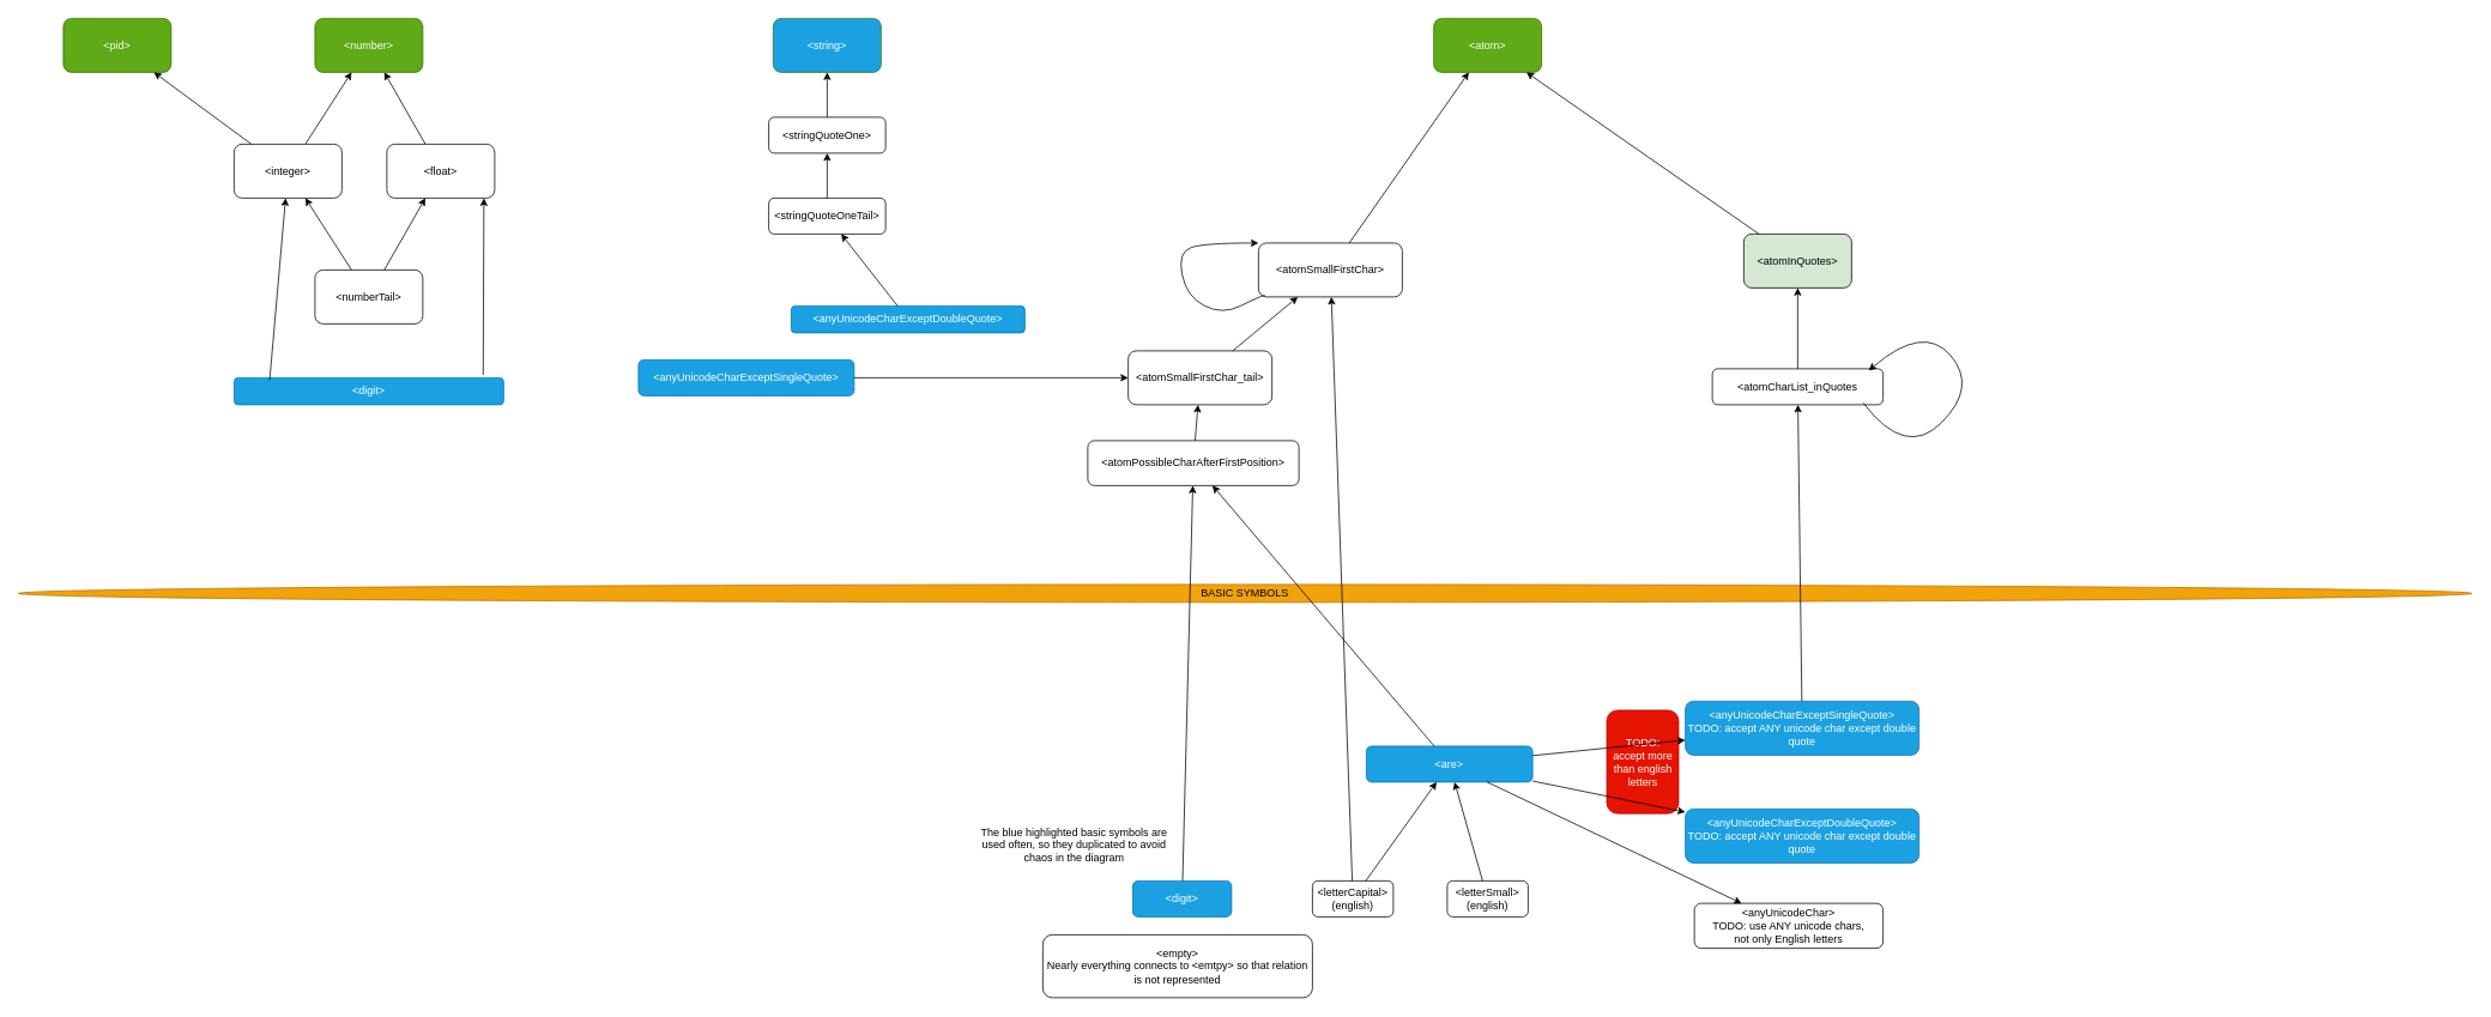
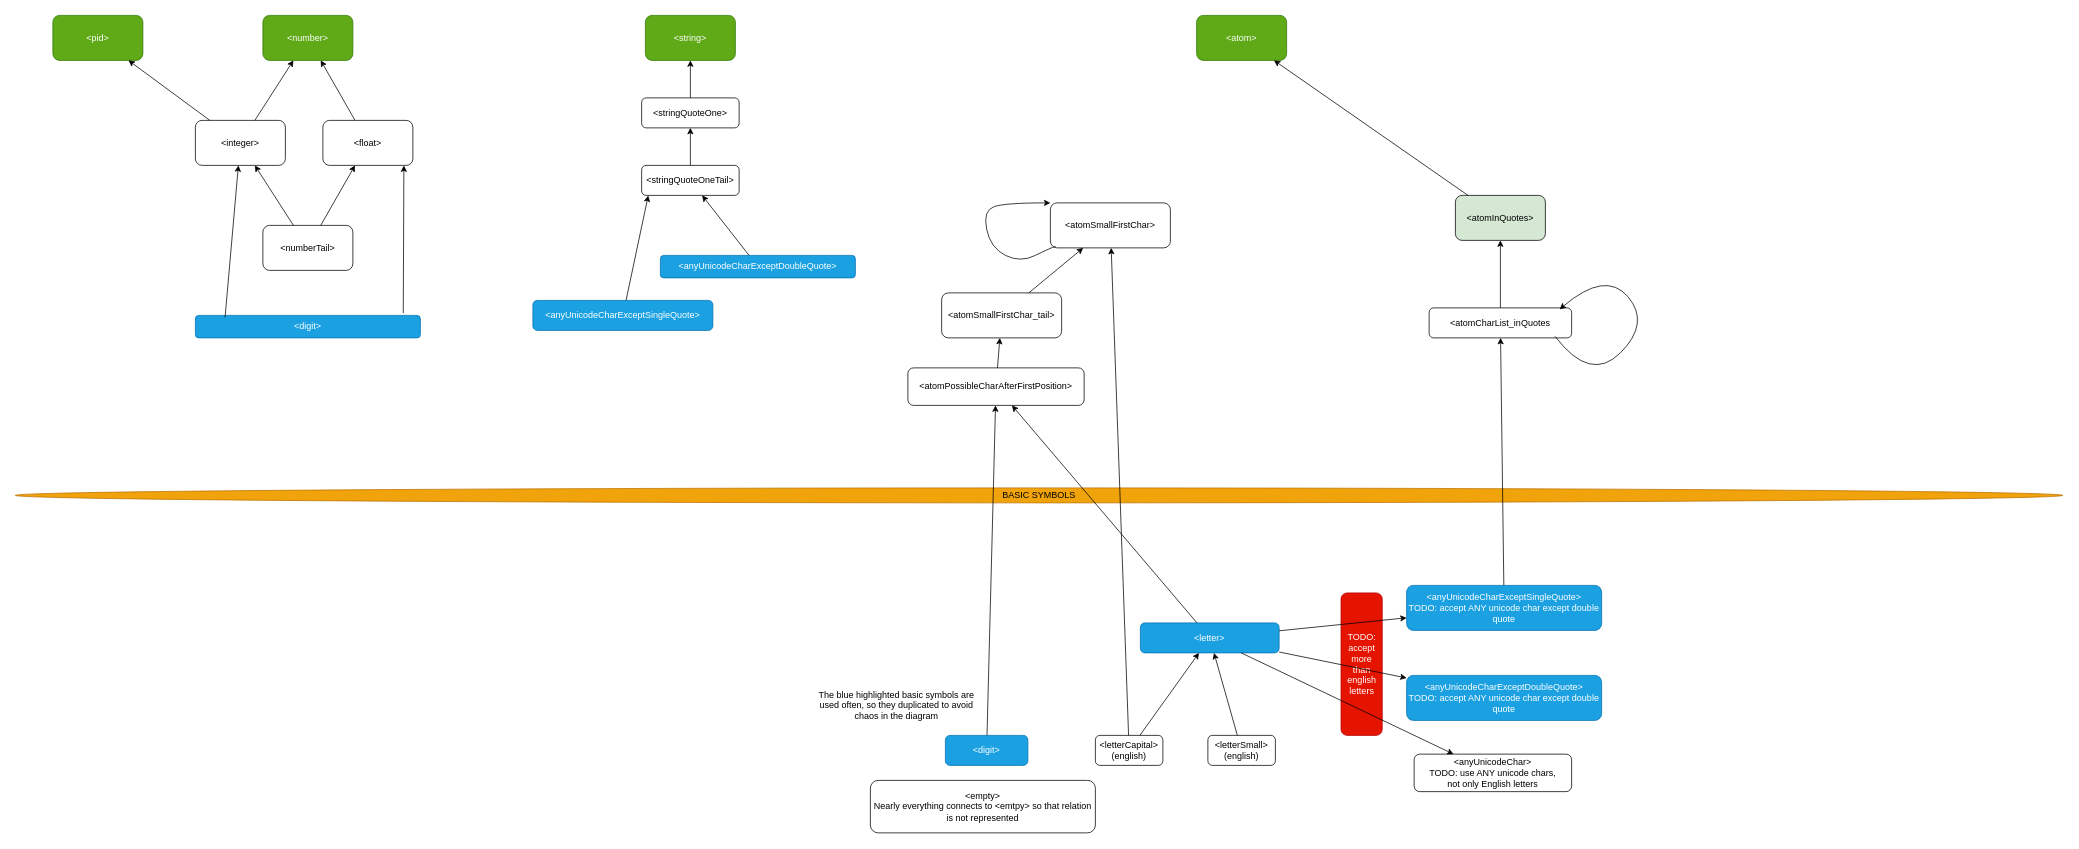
  <mxCell id="0" />
  <mxCell id="1" parent="0" />
- <mxCell id="2" value="TODO:&lt;br&gt;accept more than english letters" style="rounded=1;whiteSpace=wrap;html=1;fillColor=#e51400;fontColor=#ffffff;strokeColor=#B20000;" parent="1" vertex="1"><mxGeometry x="1787.5" y="790" width="80" height="115" as="geometry" /></mxCell>
+ <mxCell id="2" value="TODO:&lt;br&gt;accept more than english letters" style="rounded=1;whiteSpace=wrap;html=1;fillColor=#e51400;fontColor=#ffffff;strokeColor=#B20000;" parent="1" vertex="1"><mxGeometry x="1787.5" y="790" width="55" height="190" as="geometry" /></mxCell>
  <mxCell id="3" value="&amp;lt;empty&amp;gt;&lt;div&gt;Nearly everything connects to &amp;lt;emtpy&amp;gt; so that relation is not represented&lt;/div&gt;" style="rounded=1;whiteSpace=wrap;html=1;" parent="1" vertex="1"><mxGeometry x="1160" y="1040" width="300" height="70" as="geometry" /></mxCell>
  <mxCell id="4" value="BASIC SYMBOLS" style="ellipse;whiteSpace=wrap;html=1;fillColor=#f0a30a;fontColor=#000000;strokeColor=#BD7000;" parent="1" vertex="1"><mxGeometry x="20" y="650" width="2730" height="20" as="geometry" /></mxCell>
  <mxCell id="5" value="&amp;lt;digit&amp;gt;" style="rounded=1;whiteSpace=wrap;html=1;fillColor=#1ba1e2;fontColor=#ffffff;strokeColor=#006EAF;" parent="1" vertex="1"><mxGeometry x="1260" y="980" width="110" height="40" as="geometry" /></mxCell>
- <mxCell id="6" value="&amp;lt;are&amp;gt;" style="rounded=1;whiteSpace=wrap;html=1;fillColor=#1ba1e2;fontColor=#ffffff;strokeColor=#006EAF;" parent="1" vertex="1"><mxGeometry x="1520" y="830" width="185" height="40" as="geometry" /></mxCell>
+ <mxCell id="6" value="&amp;lt;letter&amp;gt;" style="rounded=1;whiteSpace=wrap;html=1;fillColor=#1ba1e2;fontColor=#ffffff;strokeColor=#006EAF;" parent="1" vertex="1"><mxGeometry x="1520" y="830" width="185" height="40" as="geometry" /></mxCell>
  <mxCell id="7" value="&amp;lt;letterCapital&amp;gt;&lt;div&gt;(english)&lt;/div&gt;" style="rounded=1;whiteSpace=wrap;html=1;" parent="1" vertex="1"><mxGeometry x="1460" y="980" width="90" height="40" as="geometry" /></mxCell>
  <mxCell id="8" value="&amp;lt;letterSmall&amp;gt;&lt;div&gt;(english)&lt;/div&gt;" style="rounded=1;whiteSpace=wrap;html=1;" parent="1" vertex="1"><mxGeometry x="1610" y="980" width="90" height="40" as="geometry" /></mxCell>
  <mxCell id="9" value="" style="endArrow=classic;html=1;rounded=0;" parent="1" source="7" target="6" edge="1"><mxGeometry width="50" height="50" relative="1" as="geometry"><mxPoint x="1355" y="1270" as="sourcePoint" /><mxPoint x="1405" y="1220" as="targetPoint" /></mxGeometry></mxCell>
  <mxCell id="10" value="" style="endArrow=classic;html=1;rounded=0;" parent="1" source="8" target="6" edge="1"><mxGeometry width="50" height="50" relative="1" as="geometry"><mxPoint x="1885" y="1190" as="sourcePoint" /><mxPoint x="1929" y="1120" as="targetPoint" /></mxGeometry></mxCell>
  <mxCell id="11" value="&amp;lt;anyUnicodeChar&amp;gt;&lt;div&gt;TODO: use ANY unicode chars,&lt;/div&gt;&lt;div&gt;not only English letters&lt;/div&gt;" style="rounded=1;whiteSpace=wrap;html=1;" parent="1" vertex="1"><mxGeometry x="1885" y="1005" width="210" height="50" as="geometry" /></mxCell>
  <mxCell id="12" value="" style="endArrow=classic;html=1;rounded=0;" parent="1" source="6" target="11" edge="1"><mxGeometry width="50" height="50" relative="1" as="geometry"><mxPoint x="1975" y="1060" as="sourcePoint" /><mxPoint x="2025" y="1010" as="targetPoint" /></mxGeometry></mxCell>
  <mxCell id="13" value="&amp;lt;anyUnicodeCharExceptDoubleQuote&amp;gt;&lt;div&gt;TODO: accept ANY unicode char except double quote&lt;/div&gt;" style="rounded=1;whiteSpace=wrap;html=1;fillColor=#1ba1e2;fontColor=#ffffff;strokeColor=#006EAF;" parent="1" vertex="1"><mxGeometry x="1875" y="900" width="260" height="60" as="geometry" /></mxCell>
  <mxCell id="14" value="" style="endArrow=classic;html=1;rounded=0;" parent="1" source="6" target="13" edge="1"><mxGeometry width="50" height="50" relative="1" as="geometry"><mxPoint x="1575" y="1020" as="sourcePoint" /><mxPoint x="1625" y="970" as="targetPoint" /></mxGeometry></mxCell>
  <mxCell id="15" value="&amp;lt;anyUnicodeCharExceptSingleQuote&amp;gt;&lt;div&gt;TODO: accept ANY unicode char except double quote&lt;/div&gt;" style="rounded=1;whiteSpace=wrap;html=1;fillColor=#1ba1e2;fontColor=#ffffff;strokeColor=#006EAF;" parent="1" vertex="1"><mxGeometry x="1875" y="780" width="260" height="60" as="geometry" /></mxCell>
  <mxCell id="16" value="" style="endArrow=classic;html=1;rounded=0;" parent="1" source="6" target="15" edge="1"><mxGeometry width="50" height="50" relative="1" as="geometry"><mxPoint x="1425" y="1010" as="sourcePoint" /><mxPoint x="1475" y="960" as="targetPoint" /></mxGeometry></mxCell>
  <mxCell id="17" value="&amp;lt;atomCharList_inQuotes" style="rounded=1;whiteSpace=wrap;html=1;" parent="1" vertex="1"><mxGeometry x="1905" y="410" width="190" height="40" as="geometry" /></mxCell>
  <mxCell id="18" value="" style="endArrow=classic;html=1;rounded=0;" parent="1" source="15" target="17" edge="1"><mxGeometry width="50" height="50" relative="1" as="geometry"><mxPoint x="1830" y="590" as="sourcePoint" /><mxPoint x="1880" y="540" as="targetPoint" /></mxGeometry></mxCell>
  <mxCell id="19" value="" style="curved=1;endArrow=classic;html=1;rounded=0;entryX=0.916;entryY=0.05;entryDx=0;entryDy=0;entryPerimeter=0;exitX=0.884;exitY=0.95;exitDx=0;exitDy=0;exitPerimeter=0;" parent="1" source="17" target="17" edge="1"><mxGeometry width="50" height="50" relative="1" as="geometry"><mxPoint x="2310" y="420" as="sourcePoint" /><mxPoint x="2360" y="370" as="targetPoint" /><Array as="points"><mxPoint x="2120" y="510" /><mxPoint x="2200" y="430" /><mxPoint x="2140" y="360" /></Array></mxGeometry></mxCell>
  <mxCell id="20" value="&amp;lt;atomInQuotes&amp;gt;" style="rounded=1;whiteSpace=wrap;html=1;fillColor=#d5e8d4;" parent="1" vertex="1"><mxGeometry x="1940" y="260" width="120" height="60" as="geometry" /></mxCell>
  <mxCell id="21" value="" style="endArrow=classic;html=1;rounded=0;" parent="1" source="17" target="20" edge="1"><mxGeometry width="50" height="50" relative="1" as="geometry"><mxPoint x="1680" y="470" as="sourcePoint" /><mxPoint x="1730" y="420" as="targetPoint" /></mxGeometry></mxCell>
  <mxCell id="22" value="&amp;lt;atom&amp;gt;" style="rounded=1;whiteSpace=wrap;html=1;fillColor=#60a917;fontColor=#ffffff;strokeColor=#2D7600;" parent="1" vertex="1"><mxGeometry x="1595" y="20" width="120" height="60" as="geometry" /></mxCell>
  <mxCell id="23" value="" style="endArrow=classic;html=1;rounded=0;" parent="1" source="20" target="22" edge="1"><mxGeometry width="50" height="50" relative="1" as="geometry"><mxPoint x="1740" y="300" as="sourcePoint" /><mxPoint x="1790" y="250" as="targetPoint" /></mxGeometry></mxCell>
  <mxCell id="24" value="&amp;lt;atomSmallFirstChar&amp;gt;" style="rounded=1;whiteSpace=wrap;html=1;" vertex="1" parent="1"><mxGeometry x="1400" y="270" width="160" height="60" as="geometry" /></mxCell>
  <mxCell id="25" value="" style="endArrow=classic;html=1;rounded=0;" edge="1" parent="1" source="7" target="24"><mxGeometry width="50" height="50" relative="1" as="geometry"><mxPoint x="1430" y="880" as="sourcePoint" /><mxPoint x="1430" y="500" as="targetPoint" /></mxGeometry></mxCell>
- <mxCell id="26" value="" style="endArrow=classic;html=1;rounded=0;" edge="1" parent="1" source="24" target="22"><mxGeometry width="50" height="50" relative="1" as="geometry"><mxPoint x="1470" y="160" as="sourcePoint" /><mxPoint x="1230" y="200" as="targetPoint" /></mxGeometry></mxCell>
  <mxCell id="27" value="" style="curved=1;endArrow=classic;html=1;rounded=0;entryX=0;entryY=0;entryDx=0;entryDy=0;exitX=0.044;exitY=0.967;exitDx=0;exitDy=0;exitPerimeter=0;" edge="1" parent="1" source="24" target="24"><mxGeometry width="50" height="50" relative="1" as="geometry"><mxPoint x="1360" y="410" as="sourcePoint" /><mxPoint x="1410" y="360" as="targetPoint" /><Array as="points"><mxPoint x="1400" y="330" /><mxPoint x="1360" y="350" /><mxPoint x="1320" y="330" /><mxPoint x="1310" y="280" /><mxPoint x="1340" y="270" /></Array></mxGeometry></mxCell>
  <mxCell id="28" value="&amp;lt;atomSmallFirstChar_tail&amp;gt;" style="rounded=1;whiteSpace=wrap;html=1;" vertex="1" parent="1"><mxGeometry x="1255" y="390" width="160" height="60" as="geometry" /></mxCell>
  <mxCell id="29" value="" style="endArrow=classic;html=1;rounded=0;" edge="1" parent="1" source="28" target="24"><mxGeometry width="50" height="50" relative="1" as="geometry"><mxPoint x="1220" y="430" as="sourcePoint" /><mxPoint x="1270" y="380" as="targetPoint" /></mxGeometry></mxCell>
  <mxCell id="30" value="&amp;lt;atomPossibleCharAfterFirstPosition&amp;gt;" style="rounded=1;whiteSpace=wrap;html=1;" vertex="1" parent="1"><mxGeometry x="1210" y="490" width="235" height="50" as="geometry" /></mxCell>
  <mxCell id="31" value="" style="endArrow=classic;html=1;rounded=0;" edge="1" parent="1" source="30" target="28"><mxGeometry width="50" height="50" relative="1" as="geometry"><mxPoint x="1100" y="430" as="sourcePoint" /><mxPoint x="1150" y="380" as="targetPoint" /></mxGeometry></mxCell>
  <mxCell id="32" value="" style="endArrow=classic;html=1;rounded=0;" edge="1" parent="1" source="5" target="30"><mxGeometry width="50" height="50" relative="1" as="geometry"><mxPoint x="1260" y="920" as="sourcePoint" /><mxPoint x="1310" y="870" as="targetPoint" /></mxGeometry></mxCell>
  <mxCell id="33" value="" style="endArrow=classic;html=1;rounded=0;" edge="1" parent="1" source="6" target="30"><mxGeometry width="50" height="50" relative="1" as="geometry"><mxPoint x="1450" y="930" as="sourcePoint" /><mxPoint x="1500" y="880" as="targetPoint" /></mxGeometry></mxCell>
- <mxCell id="34" value="&amp;lt;string&amp;gt;" style="rounded=1;whiteSpace=wrap;html=1;fillColor=#1ba1e2;fontColor=#ffffff;strokeColor=#2D7600;" vertex="1" parent="1"><mxGeometry x="860" y="20" width="120" height="60" as="geometry" /></mxCell>
+ <mxCell id="34" value="&amp;lt;string&amp;gt;" style="rounded=1;whiteSpace=wrap;html=1;fillColor=#60a917;fontColor=#ffffff;strokeColor=#2D7600;" vertex="1" parent="1"><mxGeometry x="860" y="20" width="120" height="60" as="geometry" /></mxCell>
  <mxCell id="35" value="&amp;lt;stringQuoteOne&amp;gt;" style="rounded=1;whiteSpace=wrap;html=1;" vertex="1" parent="1"><mxGeometry x="855" width="130" height="40" as="geometry" y="130" /></mxCell>
  <mxCell id="36" value="&amp;lt;stringQuoteOneTail&amp;gt;" style="rounded=1;whiteSpace=wrap;html=1;" vertex="1" parent="1"><mxGeometry x="855" y="220" width="130" height="40" as="geometry" /></mxCell>
  <mxCell id="37" value="" style="endArrow=classic;html=1;rounded=0;" edge="1" parent="1" source="35" target="34"><mxGeometry width="50" height="50" relative="1" as="geometry"><mxPoint x="960" y="390" as="sourcePoint" /><mxPoint x="1010" y="340" as="targetPoint" /></mxGeometry></mxCell>
  <mxCell id="38" value="" style="endArrow=classic;html=1;rounded=0;" edge="1" parent="1" source="36" target="35"><mxGeometry width="50" height="50" relative="1" as="geometry"><mxPoint x="920" y="480" as="sourcePoint" /><mxPoint x="970" y="430" as="targetPoint" /></mxGeometry></mxCell>
  <mxCell id="39" value="&amp;lt;anyUnicodeCharExceptSingleQuote&amp;gt;" style="rounded=1;whiteSpace=wrap;html=1;fillColor=#1ba1e2;fontColor=#ffffff;strokeColor=#006EAF;" vertex="1" parent="1"><mxGeometry x="710" y="400" width="240" height="40" as="geometry" /></mxCell>
  <mxCell id="40" value="&amp;lt;anyUnicodeCharExceptDoubleQuote&amp;gt;" style="rounded=1;whiteSpace=wrap;html=1;fillColor=#1ba1e2;fontColor=#ffffff;strokeColor=#006EAF;" vertex="1" parent="1"><mxGeometry x="880" y="340" width="260" height="30" as="geometry" /></mxCell>
- <mxCell id="41" value="" style="endArrow=classic;html=1;rounded=0;" edge="1" parent="1" source="39" target="28"><mxGeometry width="50" height="50" relative="1" as="geometry"><mxPoint x="800" y="370" as="sourcePoint" /><mxPoint x="850" y="320" as="targetPoint" /></mxGeometry></mxCell>
+ <mxCell id="41" value="" style="endArrow=classic;html=1;rounded=0;entryX=0.068;entryY=1.004;entryDx=0;entryDy=0;entryPerimeter=0;" edge="1" parent="1" source="39" target="36"><mxGeometry width="50" height="50" relative="1" as="geometry"><mxPoint x="800" y="370" as="sourcePoint" /><mxPoint x="850" y="320" as="targetPoint" /></mxGeometry></mxCell>
  <mxCell id="42" value="" style="endArrow=classic;html=1;rounded=0;" edge="1" parent="1" source="40" target="36"><mxGeometry width="50" height="50" relative="1" as="geometry"><mxPoint x="470" y="390" as="sourcePoint" /><mxPoint x="520" y="340" as="targetPoint" /></mxGeometry></mxCell>
  <mxCell id="43" value="&amp;lt;number&amp;gt;" style="rounded=1;whiteSpace=wrap;html=1;fillColor=#60a917;fontColor=#ffffff;strokeColor=#2D7600;" vertex="1" parent="1"><mxGeometry x="350" y="20" width="120" height="60" as="geometry" /></mxCell>
  <mxCell id="44" value="&amp;lt;integer&amp;gt;" style="rounded=1;whiteSpace=wrap;html=1;" vertex="1" parent="1"><mxGeometry x="260" y="160" width="120" height="60" as="geometry" /></mxCell>
  <mxCell id="45" value="&amp;lt;float&amp;gt;" style="rounded=1;whiteSpace=wrap;html=1;" vertex="1" parent="1"><mxGeometry x="430" y="160" width="120" height="60" as="geometry" /></mxCell>
  <mxCell id="46" value="&amp;lt;digit&amp;gt;" style="rounded=1;whiteSpace=wrap;html=1;fillColor=#1ba1e2;fontColor=#ffffff;strokeColor=#006EAF;" vertex="1" parent="1"><mxGeometry x="260" y="420" width="300" height="30" as="geometry" /></mxCell>
  <mxCell id="47" value="&amp;lt;numberTail&amp;gt;" style="rounded=1;whiteSpace=wrap;html=1;" vertex="1" parent="1"><mxGeometry x="350" y="300" width="120" height="60" as="geometry" /></mxCell>
  <mxCell id="48" value="" style="endArrow=classic;html=1;rounded=0;" edge="1" parent="1" source="47" target="44"><mxGeometry width="50" height="50" relative="1" as="geometry"><mxPoint x="380" y="440" as="sourcePoint" /><mxPoint x="430" y="390" as="targetPoint" /></mxGeometry></mxCell>
  <mxCell id="49" value="" style="endArrow=classic;html=1;rounded=0;" edge="1" parent="1" source="47" target="45"><mxGeometry width="50" height="50" relative="1" as="geometry"><mxPoint x="410" y="450" as="sourcePoint" /><mxPoint x="460" y="400" as="targetPoint" /></mxGeometry></mxCell>
  <mxCell id="50" value="" style="endArrow=classic;html=1;rounded=0;" edge="1" parent="1" source="44" target="43"><mxGeometry width="50" height="50" relative="1" as="geometry"><mxPoint x="240" y="120" as="sourcePoint" /><mxPoint x="290" y="70" as="targetPoint" /></mxGeometry></mxCell>
  <mxCell id="51" value="" style="endArrow=classic;html=1;rounded=0;" edge="1" parent="1" source="45" target="43"><mxGeometry width="50" height="50" relative="1" as="geometry"><mxPoint x="220" y="120" as="sourcePoint" /><mxPoint x="270" y="70" as="targetPoint" /></mxGeometry></mxCell>
  <mxCell id="52" value="" style="endArrow=classic;html=1;rounded=0;exitX=0.132;exitY=0.089;exitDx=0;exitDy=0;exitPerimeter=0;" edge="1" parent="1" source="46" target="44"><mxGeometry width="50" height="50" relative="1" as="geometry"><mxPoint x="240" y="370" as="sourcePoint" /><mxPoint x="290" y="320" as="targetPoint" /></mxGeometry></mxCell>
  <mxCell id="53" value="" style="endArrow=classic;html=1;rounded=0;entryX=0.9;entryY=1.003;entryDx=0;entryDy=0;entryPerimeter=0;exitX=0.924;exitY=-0.106;exitDx=0;exitDy=0;exitPerimeter=0;" edge="1" parent="1" source="46" target="45"><mxGeometry width="50" height="50" relative="1" as="geometry"><mxPoint x="560" y="370" as="sourcePoint" /><mxPoint x="610" y="320" as="targetPoint" /></mxGeometry></mxCell>
  <mxCell id="54" value="&amp;lt;pid&amp;gt;" style="rounded=1;whiteSpace=wrap;html=1;fillColor=#60a917;fontColor=#ffffff;strokeColor=#2D7600;" vertex="1" parent="1"><mxGeometry x="70" y="20" width="120" height="60" as="geometry" /></mxCell>
  <mxCell id="55" value="" style="endArrow=classic;html=1;rounded=0;" edge="1" parent="1" source="44" target="54"><mxGeometry width="50" height="50" relative="1" as="geometry"><mxPoint x="140" y="220" as="sourcePoint" /><mxPoint x="190" y="170" as="targetPoint" /></mxGeometry></mxCell>
  <mxCell id="56" value="The blue highlighted basic symbols are used often, so they duplicated to avoid chaos in the diagram" style="text;html=1;align=center;verticalAlign=middle;whiteSpace=wrap;rounded=0;" vertex="1" parent="1"><mxGeometry x="1080" y="890" width="230" height="100" as="geometry" /></mxCell>
